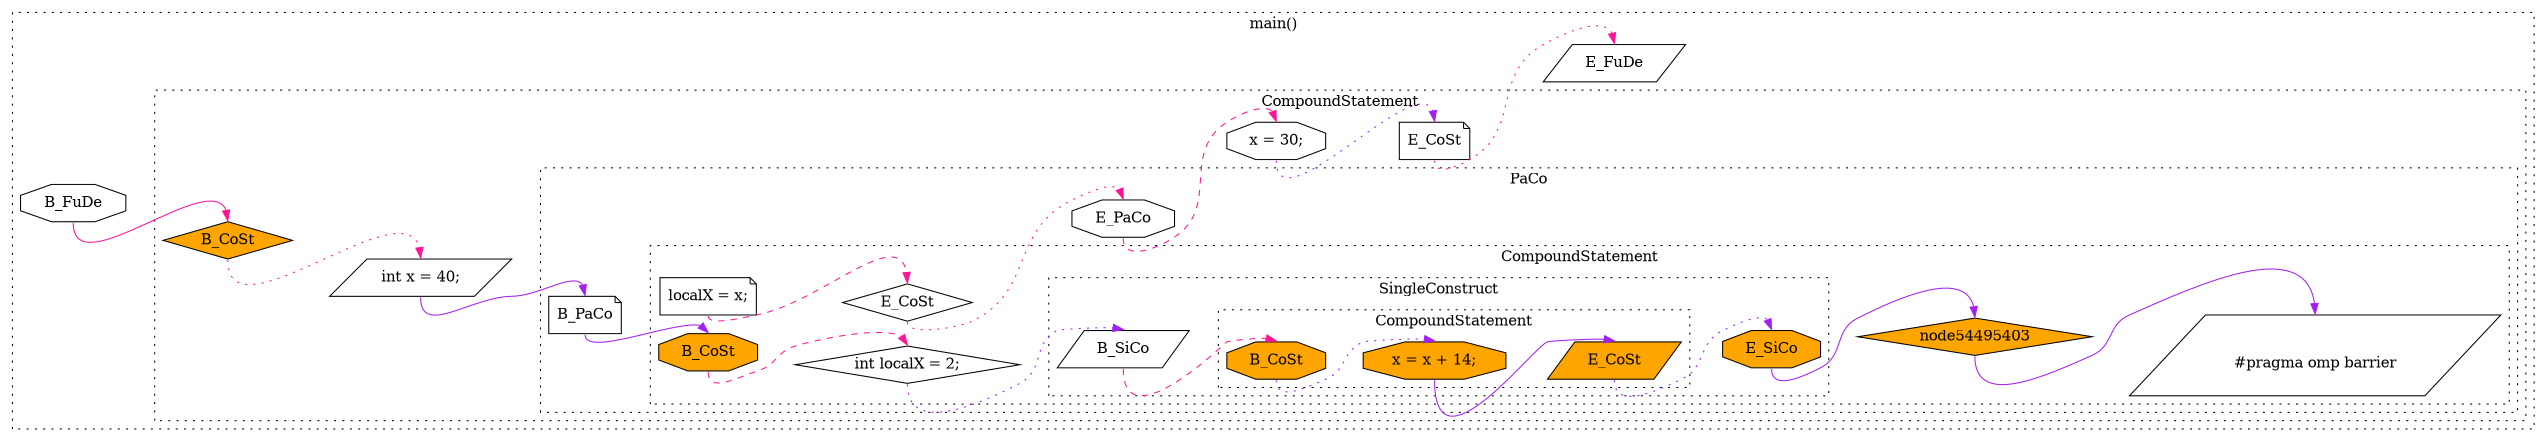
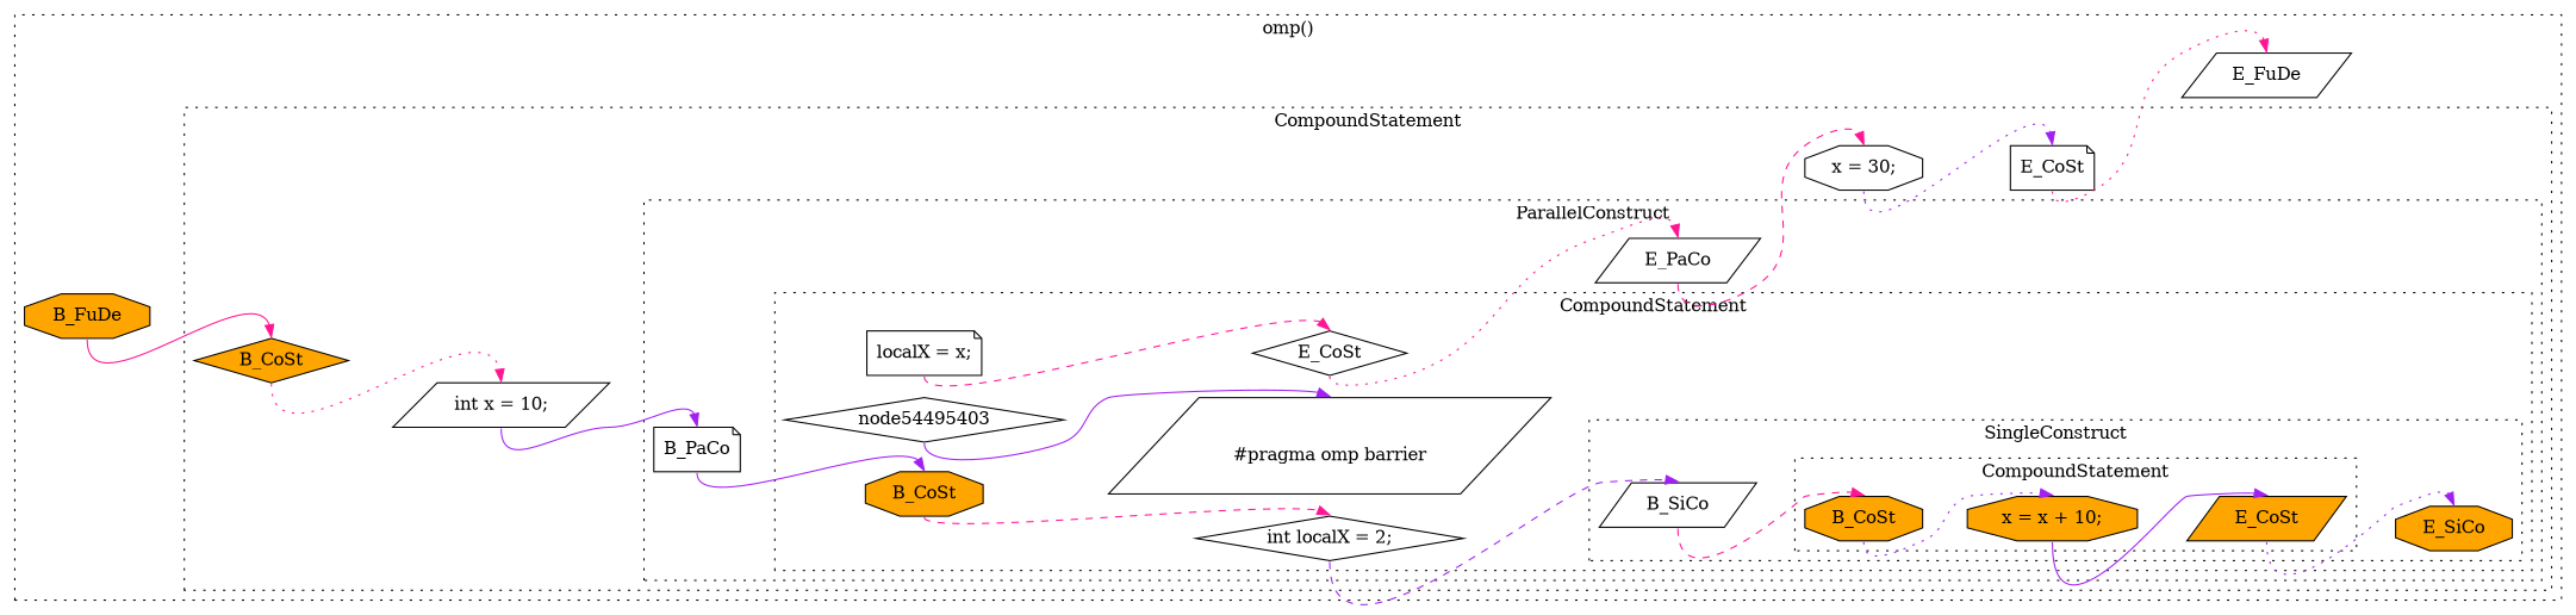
  digraph {
    compound=true
    rankdir=LR
    node [fillcolor=white shape=octagon style=filled]
    edge [color=purple headport=n style=dotted tailport=s weight=8]
    n1 [fillcolor=orange label=B_CoSt]
    n2 [fillcolor=orange label=E_CoSt shape=parallelogram]
-   n3 [fillcolor=orange label="x = x + 14;"]
+   n3 [fillcolor=orange label="x = x + 10;"]
    n4 [label=B_SiCo shape=parallelogram]
    n5 [fillcolor=orange label=E_SiCo]
    n6 [fillcolor=orange label=B_CoSt]
    n7 [label=E_CoSt shape=diamond]
    n8 [label="int localX = 2;" shape=diamond]
-   node54495403 [fillcolor=orange shape=diamond]
+   node54495403 [shape=diamond]
    n10 [label="\n#pragma omp barrier\n" shape=parallelogram]
    n11 [label="localX = x;" shape=note]
    n12 [label=B_PaCo shape=note]
-   n13 [label=E_PaCo]
+   n13 [label=E_PaCo shape=parallelogram]
    n14 [fillcolor=orange label=B_CoSt shape=diamond]
    n15 [label=E_CoSt shape=note]
-   n16 [label="int x = 40;" shape=parallelogram]
+   n16 [label="int x = 10;" shape=parallelogram]
    n17 [label="x = 30;"]
-   n18 [label=B_FuDe]
+   n18 [fillcolor=orange label=B_FuDe]
    n19 [label=E_FuDe shape=parallelogram]
    subgraph cluster_1 {
-     label="main()"
+     label="omp()"
      style=dotted
      n18
      n19
      subgraph cluster_2 {
        label=CompoundStatement
        style=dotted
        n14
        n15
        n16
        n17
        subgraph cluster_3 {
-         label=PaCo
+         label=ParallelConstruct
          style=dotted
          n12
          n13
          subgraph cluster_4 {
            label=CompoundStatement
            style=dotted
            n6
            n7
            n8
            node54495403
            n10
            n11
            subgraph cluster_5 {
              label=SingleConstruct
              style=dotted
              n4
              n5
              subgraph cluster_6 {
                label=CompoundStatement
                style=dotted
                n1
                n2
                n3
              }
            }
          }
        }
      }
    }
    n1 -> n3
    n2 -> n5
    n3 -> n2 [style=solid]
    n4 -> n1 [color=deeppink style=dashed]
-   n5 -> node54495403 [style=solid]
    n6 -> n8 [color=deeppink style=dashed]
    n7 -> n13 [color=deeppink]
-   n8 -> n4
+   n8 -> n4 [style=dashed]
    node54495403 -> n10 [style=solid]
    n11 -> n7 [color=deeppink style=dashed]
    n12 -> n6 [style=solid]
    n13 -> n17 [color=deeppink style=dashed]
    n14 -> n16 [color=deeppink]
    n15 -> n19 [color=deeppink]
    n16 -> n12 [style=solid]
    n17 -> n15
    n18 -> n14 [color=deeppink style=solid]
  }
